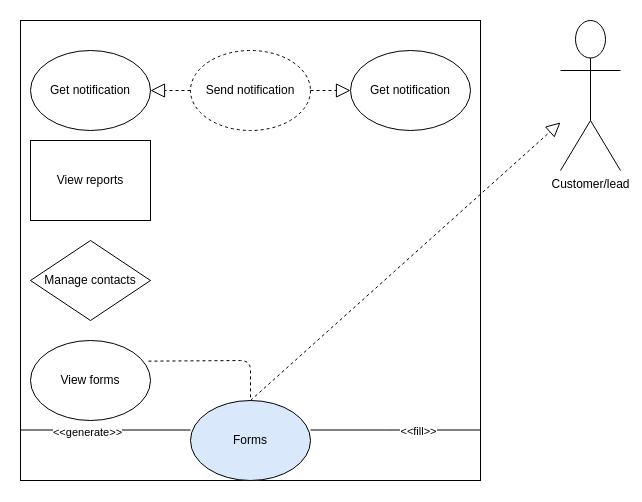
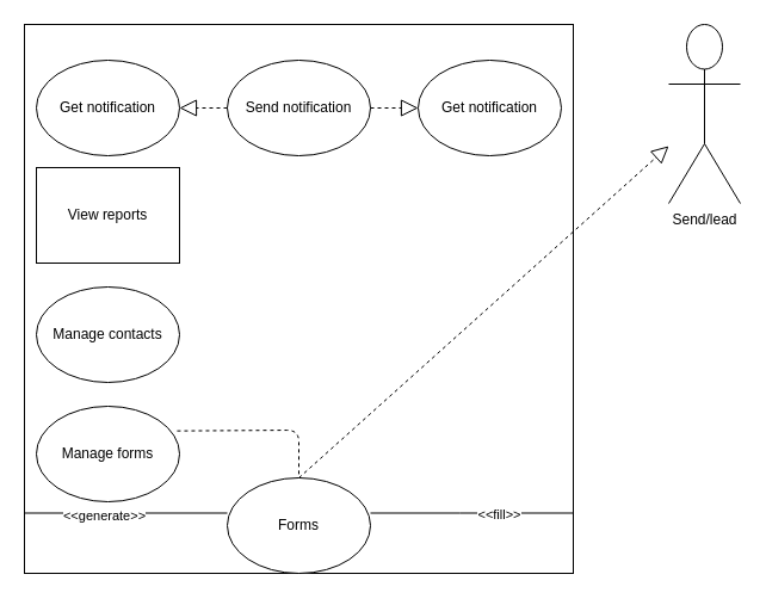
  <mxCell id="0" />
  <mxCell id="1" parent="0" />
  <mxCell id="2" value="" style="whiteSpace=wrap;html=1;aspect=fixed;" vertex="1" parent="1"><mxGeometry x="20" y="20" width="460" height="460" as="geometry" /></mxCell>
- <mxCell id="3" value="Forms" style="ellipse;whiteSpace=wrap;html=1;fillColor=#dae8fc;" vertex="1" parent="1"><mxGeometry x="190" y="400" width="120" height="80" as="geometry" /></mxCell>
+ <mxCell id="3" value="Forms" style="ellipse;whiteSpace=wrap;html=1;" vertex="1" parent="1"><mxGeometry x="190" y="400" width="120" height="80" as="geometry" /></mxCell>
  <mxCell id="4" value="" style="endArrow=none;html=1;" edge="1" parent="1"><mxGeometry width="50" height="50" relative="1" as="geometry"><mxPoint x="20" y="429.5" as="sourcePoint" /><mxPoint x="190" y="429.5" as="targetPoint" /><Array as="points" /></mxGeometry></mxCell>
  <mxCell id="5" value="&amp;lt;&amp;lt;generate&amp;gt;&amp;gt;" style="edgeLabel;html=1;align=center;verticalAlign=middle;resizable=0;points=[];" vertex="1" connectable="0" parent="4"><mxGeometry x="-0.228" y="-2" relative="1" as="geometry"><mxPoint as="offset" /></mxGeometry></mxCell>
  <mxCell id="6" value="" style="endArrow=none;html=1;" edge="1" parent="1"><mxGeometry width="50" height="50" relative="1" as="geometry"><mxPoint x="310" y="429.5" as="sourcePoint" /><mxPoint x="480" y="429.5" as="targetPoint" /><Array as="points"><mxPoint x="395" y="429.5" /></Array></mxGeometry></mxCell>
  <mxCell id="7" value="&amp;lt;&amp;lt;fill&amp;gt;&amp;gt;" style="edgeLabel;html=1;align=center;verticalAlign=middle;resizable=0;points=[];" vertex="1" connectable="0" parent="6"><mxGeometry x="0.255" y="-1" relative="1" as="geometry"><mxPoint as="offset" /></mxGeometry></mxCell>
- <mxCell id="8" value="Send notification" style="ellipse;whiteSpace=wrap;html=1;dashed=1;" vertex="1" parent="1"><mxGeometry x="190" y="50" width="120" height="80" as="geometry" /></mxCell>
+ <mxCell id="8" value="Send notification" style="ellipse;whiteSpace=wrap;html=1;" vertex="1" parent="1"><mxGeometry x="190" y="50" width="120" height="80" as="geometry" /></mxCell>
  <mxCell id="9" value="Get notification" style="ellipse;whiteSpace=wrap;html=1;" vertex="1" parent="1"><mxGeometry x="30" y="50" width="120" height="80" as="geometry" /></mxCell>
  <mxCell id="10" value="" style="endArrow=block;dashed=1;endFill=0;endSize=12;html=1;exitX=0;exitY=0.5;exitDx=0;exitDy=0;entryX=1;entryY=0.5;entryDx=0;entryDy=0;" edge="1" parent="1" source="8" target="9"><mxGeometry width="160" relative="1" as="geometry"><mxPoint x="320" y="100" as="sourcePoint" /><mxPoint x="170" y="90" as="targetPoint" /></mxGeometry></mxCell>
- <mxCell id="11" value="Manage contacts" style="rhombus;whiteSpace=wrap;html=1;" vertex="1" parent="1"><mxGeometry x="30" y="240" width="120" height="80" as="geometry" /></mxCell>
- <mxCell id="12" value="View forms" style="ellipse;whiteSpace=wrap;html=1;" vertex="1" parent="1"><mxGeometry x="30" y="340" width="120" height="80" as="geometry" /></mxCell>
+ <mxCell id="11" value="Manage contacts" style="ellipse;whiteSpace=wrap;html=1;" vertex="1" parent="1"><mxGeometry x="30" y="240" width="120" height="80" as="geometry" /></mxCell>
+ <mxCell id="12" value="Manage forms" style="ellipse;whiteSpace=wrap;html=1;" vertex="1" parent="1"><mxGeometry x="30" y="340" width="120" height="80" as="geometry" /></mxCell>
  <mxCell id="13" value="View reports" style="whiteSpace=wrap;html=1;rounded=0;" vertex="1" parent="1"><mxGeometry x="30" y="140" width="120" height="80" as="geometry" /></mxCell>
  <mxCell id="14" value="Get notification" style="ellipse;whiteSpace=wrap;html=1;" vertex="1" parent="1"><mxGeometry x="350" y="50" width="120" height="80" as="geometry" /></mxCell>
  <mxCell id="15" value="" style="endArrow=block;dashed=1;endFill=0;endSize=12;html=1;exitX=0.5;exitY=0;exitDx=0;exitDy=0;" edge="1" parent="1" source="3" target="18"><mxGeometry width="160" relative="1" as="geometry"><mxPoint x="-150" y="350" as="sourcePoint" /><mxPoint x="10" y="350" as="targetPoint" /></mxGeometry></mxCell>
  <mxCell id="16" value="" style="endArrow=block;dashed=1;endFill=0;endSize=12;html=1;exitX=1;exitY=0.5;exitDx=0;exitDy=0;" edge="1" parent="1" source="8" target="14"><mxGeometry width="160" relative="1" as="geometry"><mxPoint x="-150" y="340" as="sourcePoint" /><mxPoint x="-50" y="340" as="targetPoint" /></mxGeometry></mxCell>
  <mxCell id="17" value="" style="endArrow=none;dashed=1;html=1;exitX=0.983;exitY=0.258;exitDx=0;exitDy=0;exitPerimeter=0;" edge="1" parent="1" source="12"><mxGeometry width="50" height="50" relative="1" as="geometry"><mxPoint x="180" y="360" as="sourcePoint" /><mxPoint x="250" y="400" as="targetPoint" /><Array as="points"><mxPoint x="250" y="360" /></Array></mxGeometry></mxCell>
- <mxCell id="18" value="Customer/lead" style="shape=umlActor;verticalLabelPosition=bottom;verticalAlign=top;html=1;outlineConnect=0;" vertex="1" parent="1"><mxGeometry x="560" y="20" width="60" height="150" as="geometry" /></mxCell>
+ <mxCell id="18" value="Send/lead" style="shape=umlActor;verticalLabelPosition=bottom;verticalAlign=top;html=1;outlineConnect=0;" vertex="1" parent="1"><mxGeometry x="560" y="20" width="60" height="150" as="geometry" /></mxCell>
